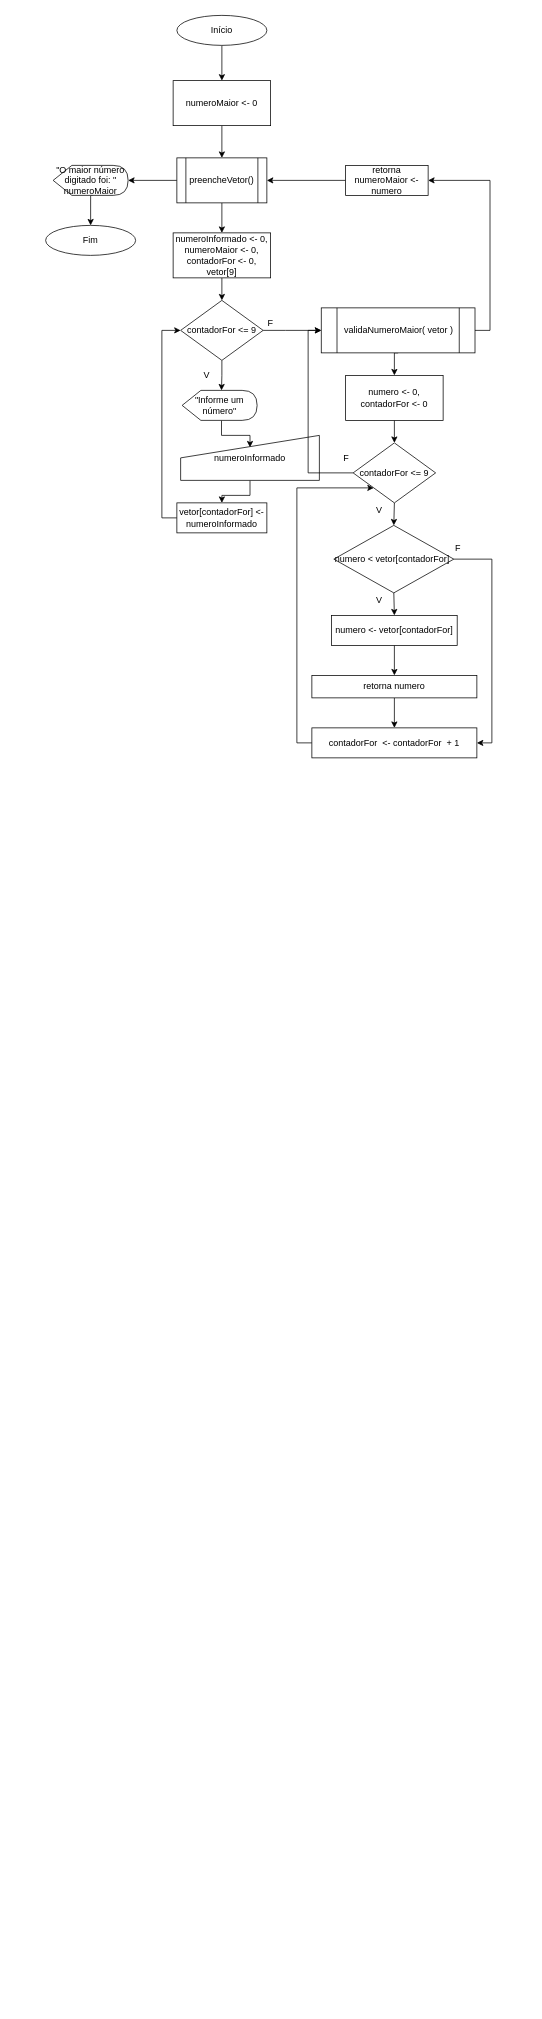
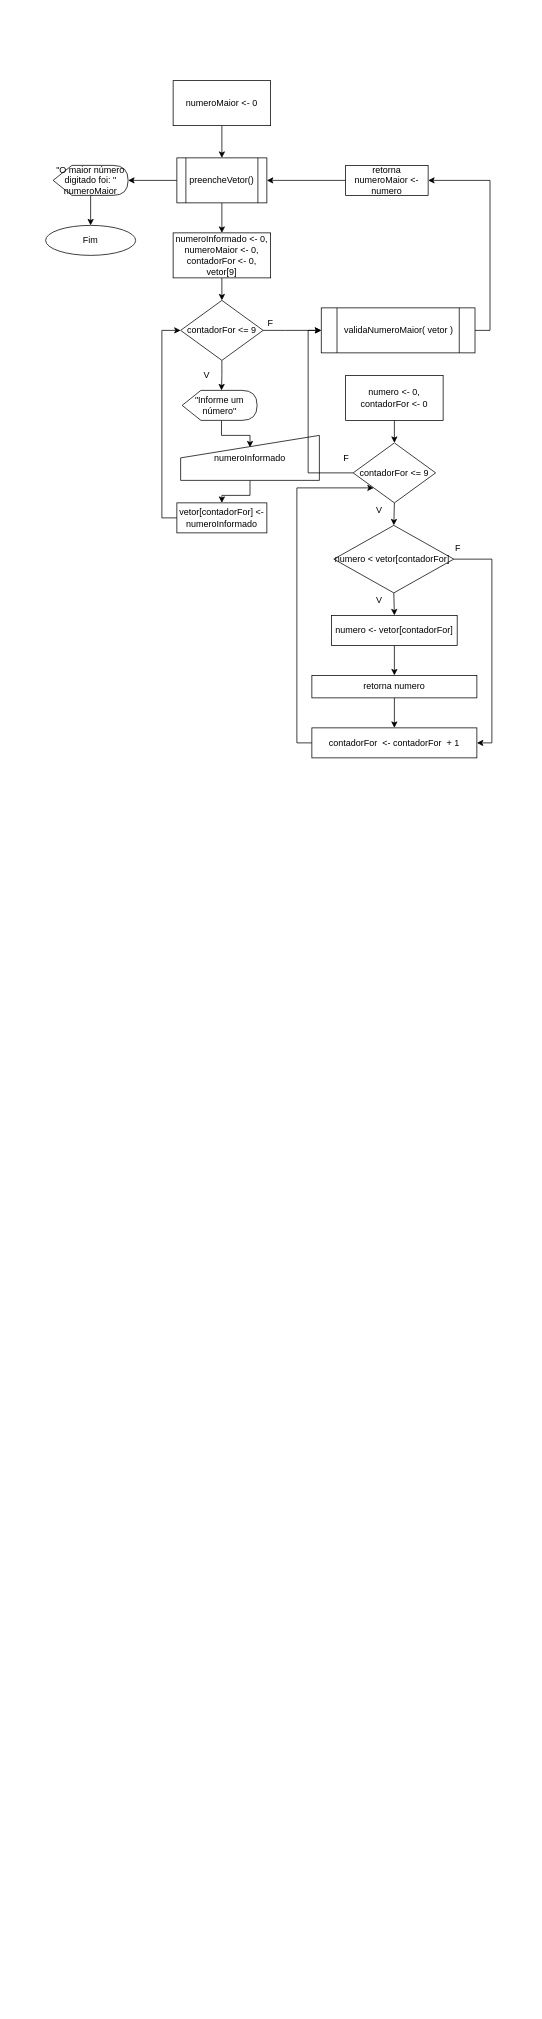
  <mxCell id="0" />
  <mxCell id="1" parent="0" />
  <mxCell id="2" style="edgeStyle=orthogonalEdgeStyle;rounded=0;orthogonalLoop=1;jettySize=auto;html=1;exitX=1;exitY=0.5;exitDx=0;exitDy=0;entryX=0.5;entryY=0;entryDx=0;entryDy=0;" parent="1" edge="1"><mxGeometry relative="1" as="geometry"><mxPoint x="540" y="2320" as="sourcePoint" /></mxGeometry></mxCell>
  <mxCell id="3" style="edgeStyle=orthogonalEdgeStyle;rounded=0;orthogonalLoop=1;jettySize=auto;html=1;exitX=0;exitY=0.5;exitDx=0;exitDy=0;entryX=0;entryY=0;entryDx=40;entryDy=0;entryPerimeter=0;" parent="1" edge="1"><mxGeometry relative="1" as="geometry"><mxPoint x="460" y="2320" as="sourcePoint" /></mxGeometry></mxCell>
  <mxCell id="4" style="edgeStyle=orthogonalEdgeStyle;rounded=0;orthogonalLoop=1;jettySize=auto;html=1;exitX=1;exitY=0.5;exitDx=0;exitDy=0;" parent="1" edge="1"><mxGeometry relative="1" as="geometry"><mxPoint x="620" y="2400" as="sourcePoint" /></mxGeometry></mxCell>
  <mxCell id="5" style="edgeStyle=orthogonalEdgeStyle;rounded=0;orthogonalLoop=1;jettySize=auto;html=1;exitX=0;exitY=0.5;exitDx=0;exitDy=0;entryX=0;entryY=0;entryDx=40;entryDy=0;entryPerimeter=0;" parent="1" edge="1"><mxGeometry relative="1" as="geometry"><mxPoint x="540" y="2400" as="sourcePoint" /></mxGeometry></mxCell>
  <mxCell id="6" style="edgeStyle=orthogonalEdgeStyle;rounded=0;orthogonalLoop=1;jettySize=auto;html=1;exitX=0;exitY=0.5;exitDx=0;exitDy=0;entryX=0;entryY=0;entryDx=40;entryDy=0;entryPerimeter=0;" parent="1" edge="1"><mxGeometry relative="1" as="geometry"><mxPoint x="620" y="2480" as="sourcePoint" /></mxGeometry></mxCell>
  <mxCell id="7" style="edgeStyle=orthogonalEdgeStyle;rounded=0;orthogonalLoop=1;jettySize=auto;html=1;exitX=1;exitY=0.5;exitDx=0;exitDy=0;entryX=0;entryY=0;entryDx=40;entryDy=0;entryPerimeter=0;" parent="1" edge="1"><mxGeometry relative="1" as="geometry"><mxPoint x="700" y="2480" as="sourcePoint" /></mxGeometry></mxCell>
  <mxCell id="8" style="edgeStyle=orthogonalEdgeStyle;rounded=0;orthogonalLoop=1;jettySize=auto;html=1;exitX=1;exitY=0.5;exitDx=0;exitDy=0;entryX=0;entryY=0.5;entryDx=0;entryDy=0;" parent="1" edge="1"><mxGeometry relative="1" as="geometry"><Array as="points"><mxPoint x="200" y="2520" /><mxPoint x="200" y="2670" /><mxPoint x="20" y="2670" /><mxPoint x="20" y="2240" /></Array><mxPoint x="80" y="2240" as="targetPoint" /></mxGeometry></mxCell>
- <mxCell id="9" style="edgeStyle=orthogonalEdgeStyle;rounded=0;orthogonalLoop=1;jettySize=auto;html=1;exitX=0.5;exitY=1;exitDx=0;exitDy=0;entryX=0.5;entryY=0;entryDx=0;entryDy=0;" parent="1" source="10" target="13" edge="1"><mxGeometry relative="1" as="geometry" /></mxCell>
- <mxCell id="10" value="Início" style="ellipse;whiteSpace=wrap;html=1;" parent="1" vertex="1"><mxGeometry x="235" y="20" width="120" height="40" as="geometry" /></mxCell>
  <mxCell id="11" value="Fim" style="ellipse;whiteSpace=wrap;html=1;" parent="1" vertex="1"><mxGeometry x="60" y="300" width="120" height="40" as="geometry" /></mxCell>
  <mxCell id="12" style="edgeStyle=orthogonalEdgeStyle;rounded=0;orthogonalLoop=1;jettySize=auto;html=1;exitX=0.5;exitY=1;exitDx=0;exitDy=0;entryX=0.5;entryY=0;entryDx=0;entryDy=0;" parent="1" source="13" target="29" edge="1"><mxGeometry relative="1" as="geometry" /></mxCell>
  <mxCell id="13" value="numeroMaior &amp;lt;- 0" style="rounded=0;whiteSpace=wrap;html=1;" parent="1" vertex="1"><mxGeometry x="230" y="107" width="130" height="60" as="geometry" /></mxCell>
  <mxCell id="14" style="edgeStyle=orthogonalEdgeStyle;rounded=0;orthogonalLoop=1;jettySize=auto;html=1;exitX=0.5;exitY=1;exitDx=0;exitDy=0;entryX=0;entryY=0;entryDx=52.5;entryDy=0;entryPerimeter=0;" parent="1" source="15" target="17" edge="1"><mxGeometry relative="1" as="geometry" /></mxCell>
  <mxCell id="15" value="contadorFor &amp;lt;= 9" style="rhombus;whiteSpace=wrap;html=1;" parent="1" vertex="1"><mxGeometry x="240" y="400" width="110" height="80" as="geometry" /></mxCell>
  <mxCell id="16" style="edgeStyle=orthogonalEdgeStyle;rounded=0;orthogonalLoop=1;jettySize=auto;html=1;exitX=0;exitY=0;exitDx=52.5;exitDy=40;exitPerimeter=0;entryX=0.5;entryY=0.267;entryDx=0;entryDy=0;entryPerimeter=0;" edge="1" parent="1" source="17" target="20"><mxGeometry relative="1" as="geometry" /></mxCell>
  <mxCell id="17" value="&quot;Informe um número&quot;" style="shape=display;whiteSpace=wrap;html=1;" parent="1" vertex="1"><mxGeometry x="242" y="520" width="100" height="40" as="geometry" /></mxCell>
  <mxCell id="18" value="V" style="text;html=1;strokeColor=none;fillColor=none;align=center;verticalAlign=middle;whiteSpace=wrap;rounded=0;" parent="1" vertex="1"><mxGeometry x="260" y="490" width="30" height="20" as="geometry" /></mxCell>
  <mxCell id="19" style="edgeStyle=orthogonalEdgeStyle;rounded=0;orthogonalLoop=1;jettySize=auto;html=1;exitX=0.5;exitY=1;exitDx=0;exitDy=0;entryX=0.5;entryY=0;entryDx=0;entryDy=0;" parent="1" source="20" target="22" edge="1"><mxGeometry relative="1" as="geometry" /></mxCell>
  <mxCell id="20" value="numeroInformado" style="shape=manualInput;whiteSpace=wrap;html=1;" parent="1" vertex="1"><mxGeometry x="240" y="580" width="185" height="60" as="geometry" /></mxCell>
  <mxCell id="21" style="edgeStyle=orthogonalEdgeStyle;rounded=0;orthogonalLoop=1;jettySize=auto;html=1;exitX=0;exitY=0.5;exitDx=0;exitDy=0;entryX=0;entryY=0.5;entryDx=0;entryDy=0;" parent="1" source="22" target="15" edge="1"><mxGeometry relative="1" as="geometry" /></mxCell>
  <mxCell id="22" value="vetor[contadorFor] &amp;lt;- numeroInformado" style="rounded=0;whiteSpace=wrap;html=1;" parent="1" vertex="1"><mxGeometry x="235" y="670" width="120" height="40" as="geometry" /></mxCell>
  <mxCell id="23" style="edgeStyle=orthogonalEdgeStyle;rounded=0;orthogonalLoop=1;jettySize=auto;html=1;exitX=0.25;exitY=1;exitDx=0;exitDy=0;entryX=0;entryY=0.5;entryDx=0;entryDy=0;" parent="1" source="24" target="34" edge="1"><mxGeometry relative="1" as="geometry"><Array as="points"><mxPoint x="380" y="440" /><mxPoint x="380" y="440" /></Array></mxGeometry></mxCell>
  <mxCell id="24" value="F" style="text;html=1;strokeColor=none;fillColor=none;align=center;verticalAlign=middle;whiteSpace=wrap;rounded=0;" parent="1" vertex="1"><mxGeometry x="340" y="420" width="40" height="20" as="geometry" /></mxCell>
  <mxCell id="25" style="edgeStyle=orthogonalEdgeStyle;rounded=0;orthogonalLoop=1;jettySize=auto;html=1;exitX=0;exitY=0.5;exitDx=0;exitDy=0;entryX=0;entryY=1;entryDx=0;entryDy=0;" edge="1" parent="1" source="26" target="39"><mxGeometry relative="1" as="geometry"><Array as="points"><mxPoint x="395" y="990" /><mxPoint x="395" y="650" /></Array></mxGeometry></mxCell>
  <mxCell id="26" value="contadorFor&amp;nbsp;&amp;nbsp;&amp;lt;- contadorFor&amp;nbsp;&amp;nbsp;+ 1" style="rounded=0;whiteSpace=wrap;html=1;" parent="1" vertex="1"><mxGeometry x="415" y="970" width="220" height="40" as="geometry" /></mxCell>
  <mxCell id="27" style="edgeStyle=orthogonalEdgeStyle;rounded=0;orthogonalLoop=1;jettySize=auto;html=1;exitX=0.5;exitY=1;exitDx=0;exitDy=0;entryX=0.5;entryY=0;entryDx=0;entryDy=0;" parent="1" source="29" target="31" edge="1"><mxGeometry relative="1" as="geometry" /></mxCell>
  <mxCell id="28" style="edgeStyle=orthogonalEdgeStyle;rounded=0;orthogonalLoop=1;jettySize=auto;html=1;exitX=0;exitY=0.5;exitDx=0;exitDy=0;entryX=1;entryY=0.5;entryDx=0;entryDy=0;entryPerimeter=0;" parent="1" source="29" target="54" edge="1"><mxGeometry relative="1" as="geometry" /></mxCell>
  <mxCell id="29" value="preencheVetor()" style="shape=process;whiteSpace=wrap;html=1;backgroundOutline=1;" parent="1" vertex="1"><mxGeometry x="235" y="210" width="120" height="60" as="geometry" /></mxCell>
  <mxCell id="30" style="edgeStyle=orthogonalEdgeStyle;rounded=0;orthogonalLoop=1;jettySize=auto;html=1;exitX=0.5;exitY=1;exitDx=0;exitDy=0;entryX=0.5;entryY=0;entryDx=0;entryDy=0;" parent="1" source="31" target="15" edge="1"><mxGeometry relative="1" as="geometry" /></mxCell>
  <mxCell id="31" value="numeroInformado &amp;lt;- 0, numeroMaior &amp;lt;- 0, contadorFor &amp;lt;- 0, vetor[9]" style="rounded=0;whiteSpace=wrap;html=1;" parent="1" vertex="1"><mxGeometry x="230" y="310" width="130" height="60" as="geometry" /></mxCell>
- <mxCell id="32" style="edgeStyle=orthogonalEdgeStyle;rounded=0;orthogonalLoop=1;jettySize=auto;html=1;exitX=0.5;exitY=1;exitDx=0;exitDy=0;entryX=0.5;entryY=0;entryDx=0;entryDy=0;" parent="1" source="34" target="36" edge="1"><mxGeometry relative="1" as="geometry" /></mxCell>
  <mxCell id="33" style="edgeStyle=orthogonalEdgeStyle;rounded=0;orthogonalLoop=1;jettySize=auto;html=1;exitX=1;exitY=0.5;exitDx=0;exitDy=0;entryX=1;entryY=0.5;entryDx=0;entryDy=0;" parent="1" source="34" target="50" edge="1"><mxGeometry relative="1" as="geometry" /></mxCell>
  <mxCell id="34" value="validaNumeroMaior( vetor )" style="shape=process;whiteSpace=wrap;html=1;backgroundOutline=1;" parent="1" vertex="1"><mxGeometry x="427.5" y="410" width="205" height="60" as="geometry" /></mxCell>
  <mxCell id="35" style="edgeStyle=orthogonalEdgeStyle;rounded=0;orthogonalLoop=1;jettySize=auto;html=1;exitX=0.5;exitY=1;exitDx=0;exitDy=0;entryX=0.5;entryY=0;entryDx=0;entryDy=0;" parent="1" source="36" target="39" edge="1"><mxGeometry relative="1" as="geometry" /></mxCell>
  <mxCell id="36" value="numero &amp;lt;- 0, contadorFor &amp;lt;- 0" style="rounded=0;whiteSpace=wrap;html=1;" parent="1" vertex="1"><mxGeometry x="460" y="500" width="130" height="60" as="geometry" /></mxCell>
  <mxCell id="37" style="edgeStyle=orthogonalEdgeStyle;rounded=0;orthogonalLoop=1;jettySize=auto;html=1;exitX=0.5;exitY=1;exitDx=0;exitDy=0;entryX=0.5;entryY=0;entryDx=0;entryDy=0;" parent="1" source="39" target="44" edge="1"><mxGeometry relative="1" as="geometry" /></mxCell>
  <mxCell id="38" style="edgeStyle=orthogonalEdgeStyle;rounded=0;orthogonalLoop=1;jettySize=auto;html=1;exitX=0;exitY=0.5;exitDx=0;exitDy=0;entryX=0;entryY=0.5;entryDx=0;entryDy=0;" edge="1" parent="1" source="39" target="34"><mxGeometry relative="1" as="geometry"><Array as="points"><mxPoint x="410" y="630" /><mxPoint x="410" y="440" /></Array></mxGeometry></mxCell>
  <mxCell id="39" value="contadorFor &amp;lt;= 9" style="rhombus;whiteSpace=wrap;html=1;" parent="1" vertex="1"><mxGeometry x="470" y="590" width="110" height="80" as="geometry" /></mxCell>
  <mxCell id="40" value="V" style="text;html=1;strokeColor=none;fillColor=none;align=center;verticalAlign=middle;whiteSpace=wrap;rounded=0;" parent="1" vertex="1"><mxGeometry x="490" y="670" width="30" height="20" as="geometry" /></mxCell>
  <mxCell id="41" value="F" style="text;html=1;strokeColor=none;fillColor=none;align=center;verticalAlign=middle;whiteSpace=wrap;rounded=0;" parent="1" vertex="1"><mxGeometry x="441.25" y="600" width="40" height="20" as="geometry" /></mxCell>
  <mxCell id="42" style="edgeStyle=orthogonalEdgeStyle;rounded=0;orthogonalLoop=1;jettySize=auto;html=1;exitX=0.5;exitY=1;exitDx=0;exitDy=0;entryX=0.5;entryY=0;entryDx=0;entryDy=0;" parent="1" source="44" target="48" edge="1"><mxGeometry relative="1" as="geometry" /></mxCell>
  <mxCell id="43" style="edgeStyle=orthogonalEdgeStyle;rounded=0;orthogonalLoop=1;jettySize=auto;html=1;exitX=1;exitY=0.5;exitDx=0;exitDy=0;entryX=1;entryY=0.5;entryDx=0;entryDy=0;" parent="1" source="44" target="26" edge="1"><mxGeometry relative="1" as="geometry" /></mxCell>
  <mxCell id="44" value="numero &amp;lt; vetor[contadorFor]&amp;nbsp;" style="rhombus;whiteSpace=wrap;html=1;" parent="1" vertex="1"><mxGeometry x="444.25" y="700" width="160" height="90" as="geometry" /></mxCell>
  <mxCell id="45" value="V" style="text;html=1;strokeColor=none;fillColor=none;align=center;verticalAlign=middle;whiteSpace=wrap;rounded=0;" parent="1" vertex="1"><mxGeometry x="490" y="790" width="30" height="20" as="geometry" /></mxCell>
  <mxCell id="46" value="F" style="text;html=1;strokeColor=none;fillColor=none;align=center;verticalAlign=middle;whiteSpace=wrap;rounded=0;" parent="1" vertex="1"><mxGeometry x="590" y="720" width="40" height="20" as="geometry" /></mxCell>
  <mxCell id="47" style="edgeStyle=orthogonalEdgeStyle;rounded=0;orthogonalLoop=1;jettySize=auto;html=1;exitX=0.5;exitY=1;exitDx=0;exitDy=0;entryX=0.5;entryY=0;entryDx=0;entryDy=0;" parent="1" source="48" target="52" edge="1"><mxGeometry relative="1" as="geometry" /></mxCell>
  <mxCell id="48" value="numero &amp;lt;- vetor[contadorFor]" style="rounded=0;whiteSpace=wrap;html=1;" parent="1" vertex="1"><mxGeometry x="441.25" y="820" width="167.5" height="40" as="geometry" /></mxCell>
  <mxCell id="49" style="edgeStyle=orthogonalEdgeStyle;rounded=0;orthogonalLoop=1;jettySize=auto;html=1;exitX=0;exitY=0.5;exitDx=0;exitDy=0;entryX=1;entryY=0.5;entryDx=0;entryDy=0;" parent="1" source="50" target="29" edge="1"><mxGeometry relative="1" as="geometry" /></mxCell>
  <mxCell id="50" value="retorna numeroMaior &amp;lt;- numero" style="rounded=0;whiteSpace=wrap;html=1;" parent="1" vertex="1"><mxGeometry x="460" y="220" width="110" height="40" as="geometry" /></mxCell>
  <mxCell id="51" style="edgeStyle=orthogonalEdgeStyle;rounded=0;orthogonalLoop=1;jettySize=auto;html=1;exitX=0.5;exitY=1;exitDx=0;exitDy=0;entryX=0.5;entryY=0;entryDx=0;entryDy=0;" parent="1" source="52" target="26" edge="1"><mxGeometry relative="1" as="geometry" /></mxCell>
  <mxCell id="52" value="retorna numero" style="rounded=0;whiteSpace=wrap;html=1;" parent="1" vertex="1"><mxGeometry x="415" y="900" width="220" height="30" as="geometry" /></mxCell>
  <mxCell id="53" style="edgeStyle=orthogonalEdgeStyle;rounded=0;orthogonalLoop=1;jettySize=auto;html=1;exitX=0;exitY=0;exitDx=52.5;exitDy=40;exitPerimeter=0;entryX=0.5;entryY=0;entryDx=0;entryDy=0;" parent="1" source="54" target="11" edge="1"><mxGeometry relative="1" as="geometry"><Array as="points"><mxPoint x="120" y="260" /></Array></mxGeometry></mxCell>
  <mxCell id="54" value="&quot;O maior número digitado foi: &quot; numeroMaior" style="shape=display;whiteSpace=wrap;html=1;" parent="1" vertex="1"><mxGeometry x="70" y="220" width="100" height="40" as="geometry" /></mxCell>
